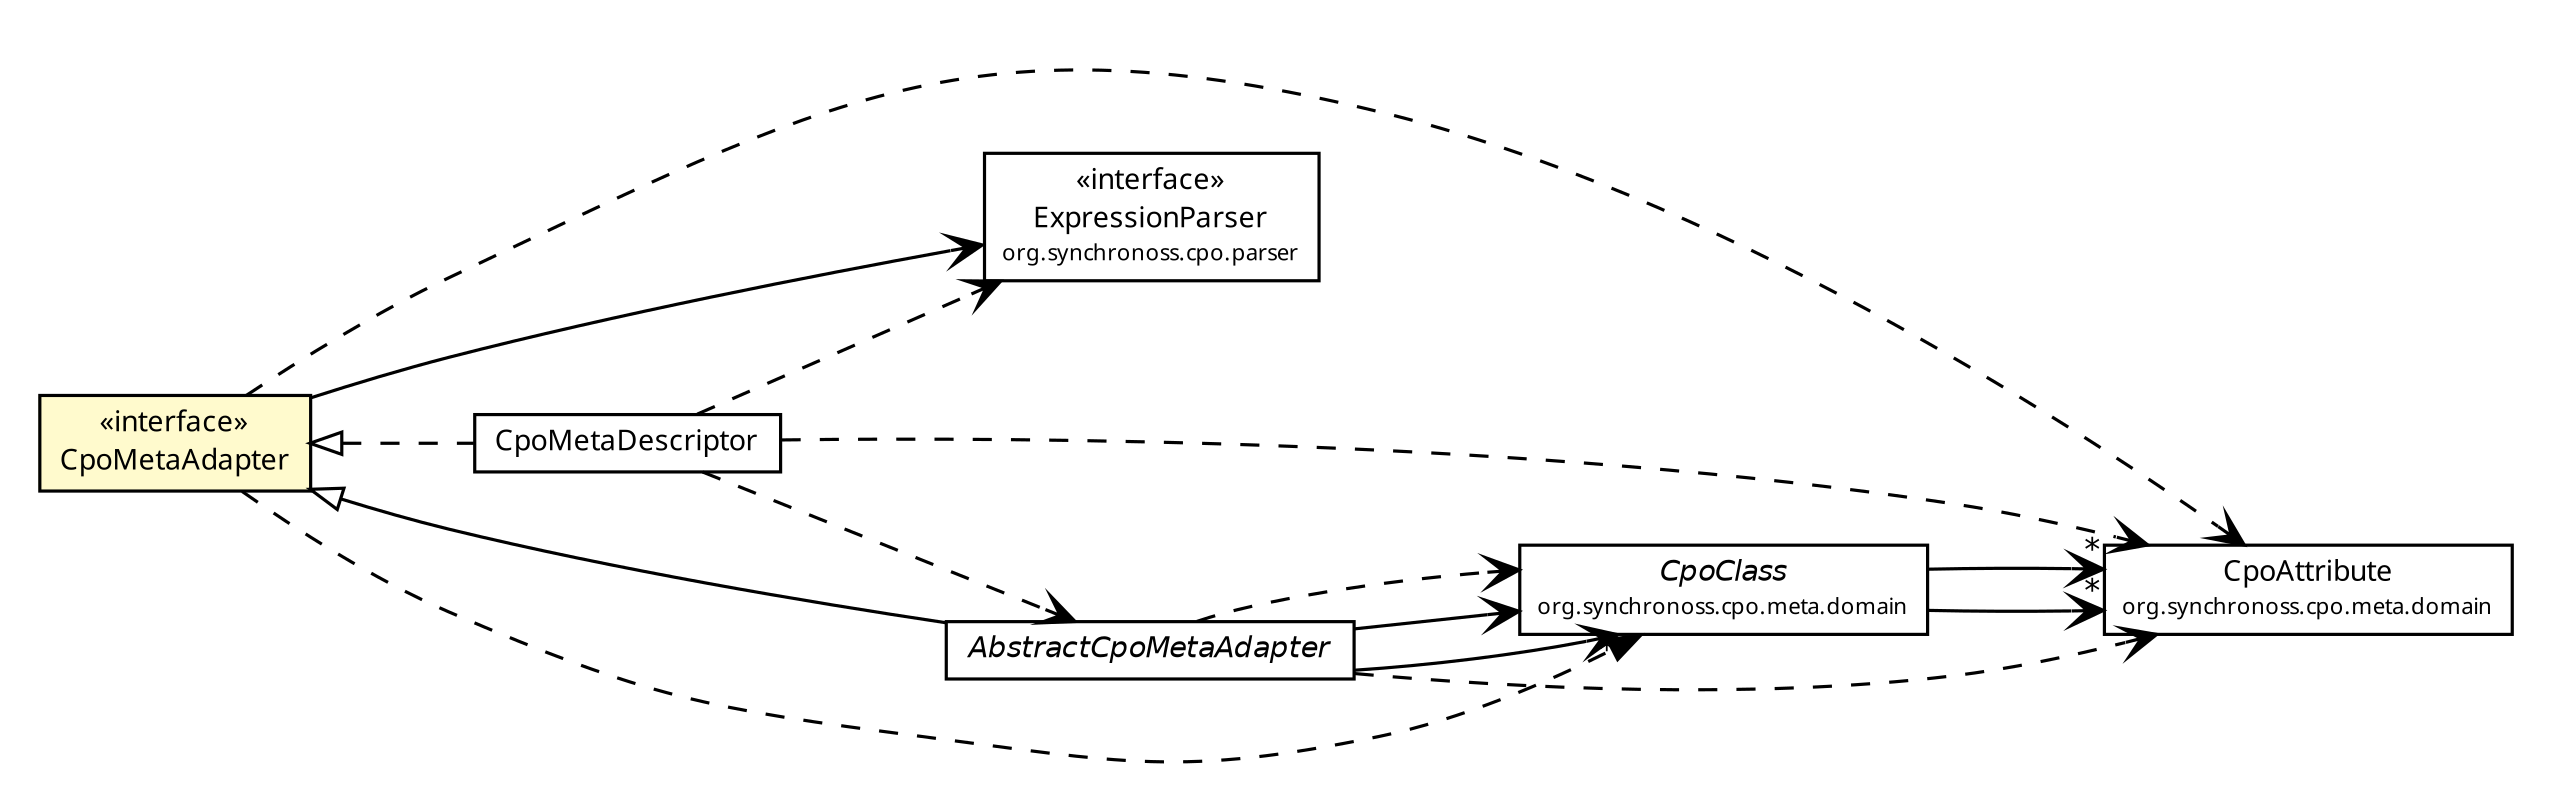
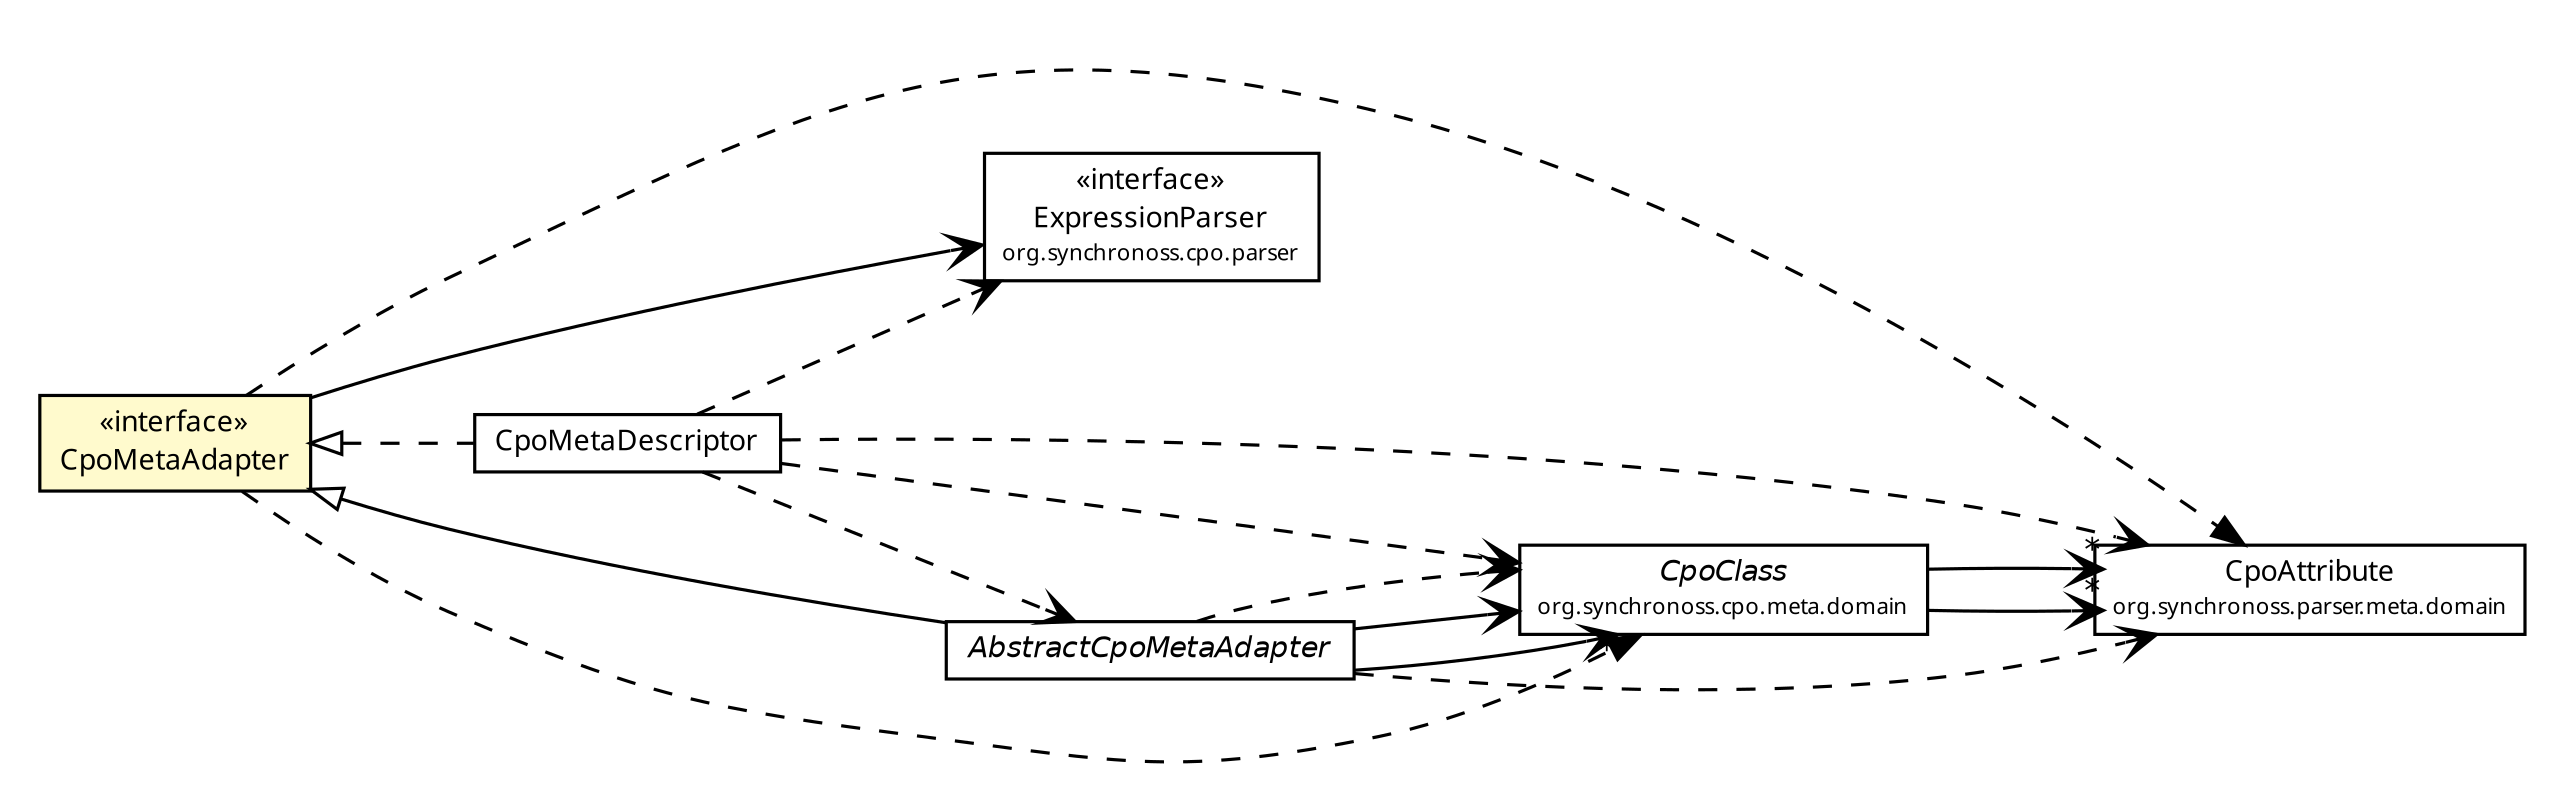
  digraph {
    fontname="Noto Sans"
    rankdir=LR
    node [fontcolor=black fontname="Noto Sans" fontsize=9.0 shape=plaintext]
    edge [arrowhead=open color=black fontcolor=black fontname="Noto Sans" fontsize=10.0 headport=p labelfontname=Helvetica labelfontsize=10 style=dashed tailport=p]
    n1 [label=<<table border="0" cellborder="1" cellspacing="0" cellpadding="2" port="p" href="../parser/ExpressionParser.html"> 		<tr><td><table border="0" cellspacing="0" cellpadding="1"> 			<tr><td> &laquo;interface&raquo; </td></tr> 			<tr><td> ExpressionParser </td></tr> 			<tr><td><font point-size="7.0"> org.synchronoss.cpo.parser </font></td></tr> 		</table></td></tr> 		</table>>]
    n2 [label=<<table border="0" cellborder="1" cellspacing="0" cellpadding="2" port="p" bgcolor="lemonChiffon" href="./CpoMetaAdapter.html"> 		<tr><td><table border="0" cellspacing="0" cellpadding="1"> 			<tr><td> &laquo;interface&raquo; </td></tr> 			<tr><td> CpoMetaAdapter </td></tr> 		</table></td></tr> 		</table>>]
    n3 [label=<<table border="0" cellborder="1" cellspacing="0" cellpadding="2" port="p" href="./AbstractCpoMetaAdapter.html"> 		<tr><td><table border="0" cellspacing="0" cellpadding="1"> 			<tr><td><font face="Helvetica-Oblique"> AbstractCpoMetaAdapter </font></td></tr> 		</table></td></tr> 		</table>>]
    n4 [label=<<table border="0" cellborder="1" cellspacing="0" cellpadding="2" port="p" href="./CpoMetaDescriptor.html"> 		<tr><td><table border="0" cellspacing="0" cellpadding="1"> 			<tr><td> CpoMetaDescriptor </td></tr> 		</table></td></tr> 		</table>>]
-   n5 [label=<<table border="0" cellborder="1" cellspacing="0" cellpadding="2" port="p" href="./domain/CpoAttribute.html"> 		<tr><td><table border="0" cellspacing="0" cellpadding="1"> 			<tr><td> CpoAttribute </td></tr> 			<tr><td><font point-size="7.0"> org.synchronoss.cpo.meta.domain </font></td></tr> 		</table></td></tr> 		</table>>]
+   n5 [label=<<table border="0" cellborder="1" cellspacing="0" cellpadding="2" port="p" href="./domain/CpoAttribute.html"> 		<tr><td><table border="0" cellspacing="0" cellpadding="1"> 			<tr><td> CpoAttribute </td></tr> 			<tr><td><font point-size="7.0"> org.synchronoss.parser.meta.domain </font></td></tr> 		</table></td></tr> 		</table>>]
    n6 [label=<<table border="0" cellborder="1" cellspacing="0" cellpadding="2" port="p" href="./domain/CpoClass.html"> 		<tr><td><table border="0" cellspacing="0" cellpadding="1"> 			<tr><td><font face="Helvetica-Oblique"> CpoClass </font></td></tr> 			<tr><td><font point-size="7.0"> org.synchronoss.cpo.meta.domain </font></td></tr> 		</table></td></tr> 		</table>>]
    n2 -> n1 [style=solid]
    n2 -> n3 [arrowtail=empty dir=back fontsize=10 style=solid arrowhead="" color="" fontcolor=""]
    n2 -> n4 [arrowtail=empty dir=back fontsize=10 arrowhead="" color="" fontcolor=""]
-   n2 -> n5
+   n2 -> n5 [arrowhead=normal]
    n2 -> n6 [arrowhead=normal]
    n3 -> n5
    n3 -> n6 [headlabel="*" style=""]
    n3 -> n6 [style=""]
    n3 -> n6
    n4 -> n1
    n4 -> n3
    n4 -> n5
+   n4 -> n6
    n6 -> n5 [headlabel="*" style=""]
    n6 -> n5 [headlabel="*" style=""]
  }
